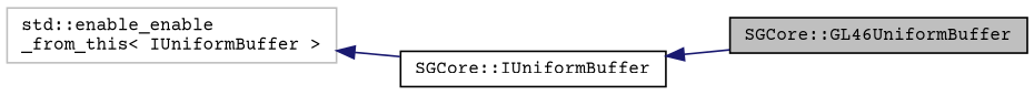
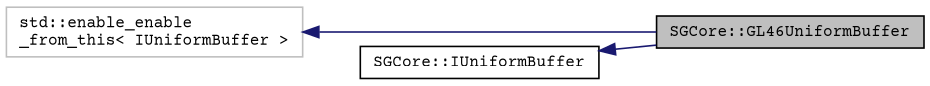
  digraph {
    fontname="Courier Prime"
    rankdir=LR
    node [color=black fillcolor=white fontname="Courier Prime" fontsize=10 shape=record style=filled]
    edge [color=midnightblue dir=back fontname="Courier Prime" fontsize=10 labelfontname=Helvetica labelfontsize=10 style=solid]
    n1 [fillcolor=grey75 fontcolor=black height=0.2 label="SGCore::GL46UniformBuffer" width=0.4]
    n2 [height=0.2 label="SGCore::IUniformBuffer" width=0.4]
    n3 [color=grey75 height=0.2 label="std::enable_enable\l_from_this\< IUniformBuffer \>" width=0.4]
    n2 -> n1
-   n3 -> n2
+   n3 -> n1
  }
